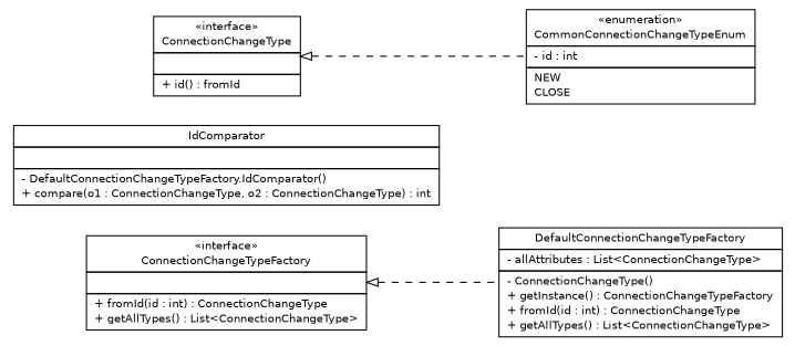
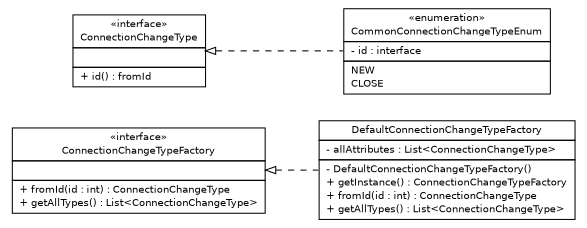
  digraph {
    nodesep=0.25
    rankdir=LR
    ranksep=0.5
    node [fontcolor=black fontname=Helvetica fontsize=10.0 shape=plaintext]
    edge [arrowtail=empty dir=back fontname=Helvetica fontsize=10 headport=p labelfontname=Helvetica labelfontsize=10 style=dashed tailport=p]
-   n1 [label=<<table title="de.hsbremen.tc.tnc.tnccs.client.enums.DefaultConnectionChangeTypeFactory" border="0" cellborder="1" cellspacing="0" cellpadding="2" port="p" href="./DefaultConnectionChangeTypeFactory.html"> 		<tr><td><table border="0" cellspacing="0" cellpadding="1"> <tr><td align="center" balign="center"> DefaultConnectionChangeTypeFactory </td></tr> 		</table></td></tr> 		<tr><td><table border="0" cellspacing="0" cellpadding="1"> <tr><td align="left" balign="left"> - allAttributes : List&lt;ConnectionChangeType&gt; </td></tr> 		</table></td></tr> 		<tr><td><table border="0" cellspacing="0" cellpadding="1"> <tr><td align="left" balign="left"> - ConnectionChangeType() </td></tr> <tr><td align="left" balign="left"> + getInstance() : ConnectionChangeTypeFactory </td></tr> <tr><td align="left" balign="left"> + fromId(id : int) : ConnectionChangeType </td></tr> <tr><td align="left" balign="left"> + getAllTypes() : List&lt;ConnectionChangeType&gt; </td></tr> 		</table></td></tr> 		</table>>]
-   n2 [label=<<table title="de.hsbremen.tc.tnc.tnccs.client.enums.DefaultConnectionChangeTypeFactory.IdComparator" border="0" cellborder="1" cellspacing="0" cellpadding="2" port="p" href="./DefaultConnectionChangeTypeFactory.IdComparator.html"> 		<tr><td><table border="0" cellspacing="0" cellpadding="1"> <tr><td align="center" balign="center"> IdComparator </td></tr> 		</table></td></tr> 		<tr><td><table border="0" cellspacing="0" cellpadding="1"> <tr><td align="left" balign="left">  </td></tr> 		</table></td></tr> 		<tr><td><table border="0" cellspacing="0" cellpadding="1"> <tr><td align="left" balign="left"> - DefaultConnectionChangeTypeFactory.IdComparator() </td></tr> <tr><td align="left" balign="left"> + compare(o1 : ConnectionChangeType, o2 : ConnectionChangeType) : int </td></tr> 		</table></td></tr> 		</table>>]
+   n1 [label=<<table title="de.hsbremen.tc.tnc.tnccs.client.enums.DefaultConnectionChangeTypeFactory" border="0" cellborder="1" cellspacing="0" cellpadding="2" port="p" href="./DefaultConnectionChangeTypeFactory.html"> 		<tr><td><table border="0" cellspacing="0" cellpadding="1"> <tr><td align="center" balign="center"> DefaultConnectionChangeTypeFactory </td></tr> 		</table></td></tr> 		<tr><td><table border="0" cellspacing="0" cellpadding="1"> <tr><td align="left" balign="left"> - allAttributes : List&lt;ConnectionChangeType&gt; </td></tr> 		</table></td></tr> 		<tr><td><table border="0" cellspacing="0" cellpadding="1"> <tr><td align="left" balign="left"> - DefaultConnectionChangeTypeFactory() </td></tr> <tr><td align="left" balign="left"> + getInstance() : ConnectionChangeTypeFactory </td></tr> <tr><td align="left" balign="left"> + fromId(id : int) : ConnectionChangeType </td></tr> <tr><td align="left" balign="left"> + getAllTypes() : List&lt;ConnectionChangeType&gt; </td></tr> 		</table></td></tr> 		</table>>]
    n3 [label=<<table title="de.hsbremen.tc.tnc.tnccs.client.enums.ConnectionChangeType" border="0" cellborder="1" cellspacing="0" cellpadding="2" port="p" href="./ConnectionChangeType.html"> 		<tr><td><table border="0" cellspacing="0" cellpadding="1"> <tr><td align="center" balign="center"> &#171;interface&#187; </td></tr> <tr><td align="center" balign="center"> ConnectionChangeType </td></tr> 		</table></td></tr> 		<tr><td><table border="0" cellspacing="0" cellpadding="1"> <tr><td align="left" balign="left">  </td></tr> 		</table></td></tr> 		<tr><td><table border="0" cellspacing="0" cellpadding="1"> <tr><td align="left" balign="left"> + id() : fromId </td></tr> 		</table></td></tr> 		</table>>]
-   n4 [label=<<table title="de.hsbremen.tc.tnc.tnccs.client.enums.CommonConnectionChangeTypeEnum" border="0" cellborder="1" cellspacing="0" cellpadding="2" port="p" href="./CommonConnectionChangeTypeEnum.html"> 		<tr><td><table border="0" cellspacing="0" cellpadding="1"> <tr><td align="center" balign="center"> &#171;enumeration&#187; </td></tr> <tr><td align="center" balign="center"> CommonConnectionChangeTypeEnum </td></tr> 		</table></td></tr> 		<tr><td><table border="0" cellspacing="0" cellpadding="1"> <tr><td align="left" balign="left"> - id : int </td></tr> 		</table></td></tr> 		<tr><td><table border="0" cellspacing="0" cellpadding="1"> <tr><td align="left" balign="left"> NEW </td></tr> <tr><td align="left" balign="left"> CLOSE </td></tr> 		</table></td></tr> 		</table>>]
+   n4 [label=<<table title="de.hsbremen.tc.tnc.tnccs.client.enums.CommonConnectionChangeTypeEnum" border="0" cellborder="1" cellspacing="0" cellpadding="2" port="p" href="./CommonConnectionChangeTypeEnum.html"> 		<tr><td><table border="0" cellspacing="0" cellpadding="1"> <tr><td align="center" balign="center"> &#171;enumeration&#187; </td></tr> <tr><td align="center" balign="center"> CommonConnectionChangeTypeEnum </td></tr> 		</table></td></tr> 		<tr><td><table border="0" cellspacing="0" cellpadding="1"> <tr><td align="left" balign="left"> - id : interface </td></tr> 		</table></td></tr> 		<tr><td><table border="0" cellspacing="0" cellpadding="1"> <tr><td align="left" balign="left"> NEW </td></tr> <tr><td align="left" balign="left"> CLOSE </td></tr> 		</table></td></tr> 		</table>>]
    n5 [label=<<table title="de.hsbremen.tc.tnc.tnccs.client.enums.ConnectionChangeTypeFactory" border="0" cellborder="1" cellspacing="0" cellpadding="2" port="p" href="./ConnectionChangeTypeFactory.html"> 		<tr><td><table border="0" cellspacing="0" cellpadding="1"> <tr><td align="center" balign="center"> &#171;interface&#187; </td></tr> <tr><td align="center" balign="center"> ConnectionChangeTypeFactory </td></tr> 		</table></td></tr> 		<tr><td><table border="0" cellspacing="0" cellpadding="1"> <tr><td align="left" balign="left">  </td></tr> 		</table></td></tr> 		<tr><td><table border="0" cellspacing="0" cellpadding="1"> <tr><td align="left" balign="left"> + fromId(id : int) : ConnectionChangeType </td></tr> <tr><td align="left" balign="left"> + getAllTypes() : List&lt;ConnectionChangeType&gt; </td></tr> 		</table></td></tr> 		</table>>]
    n3 -> n4
    n5 -> n1
  }
